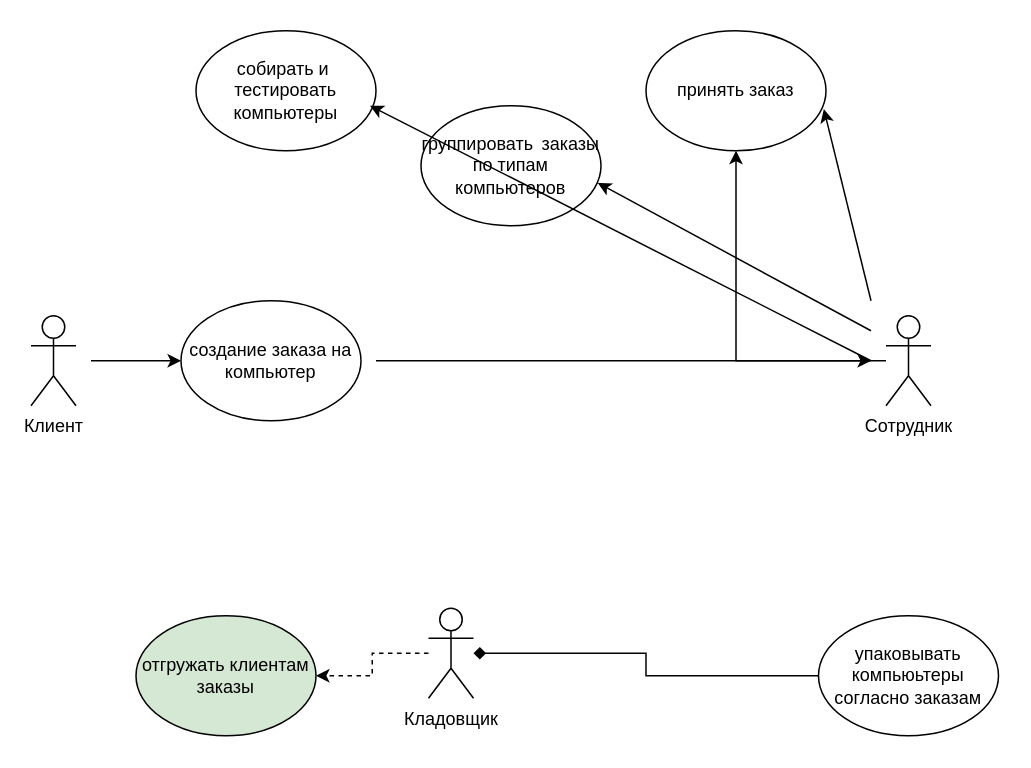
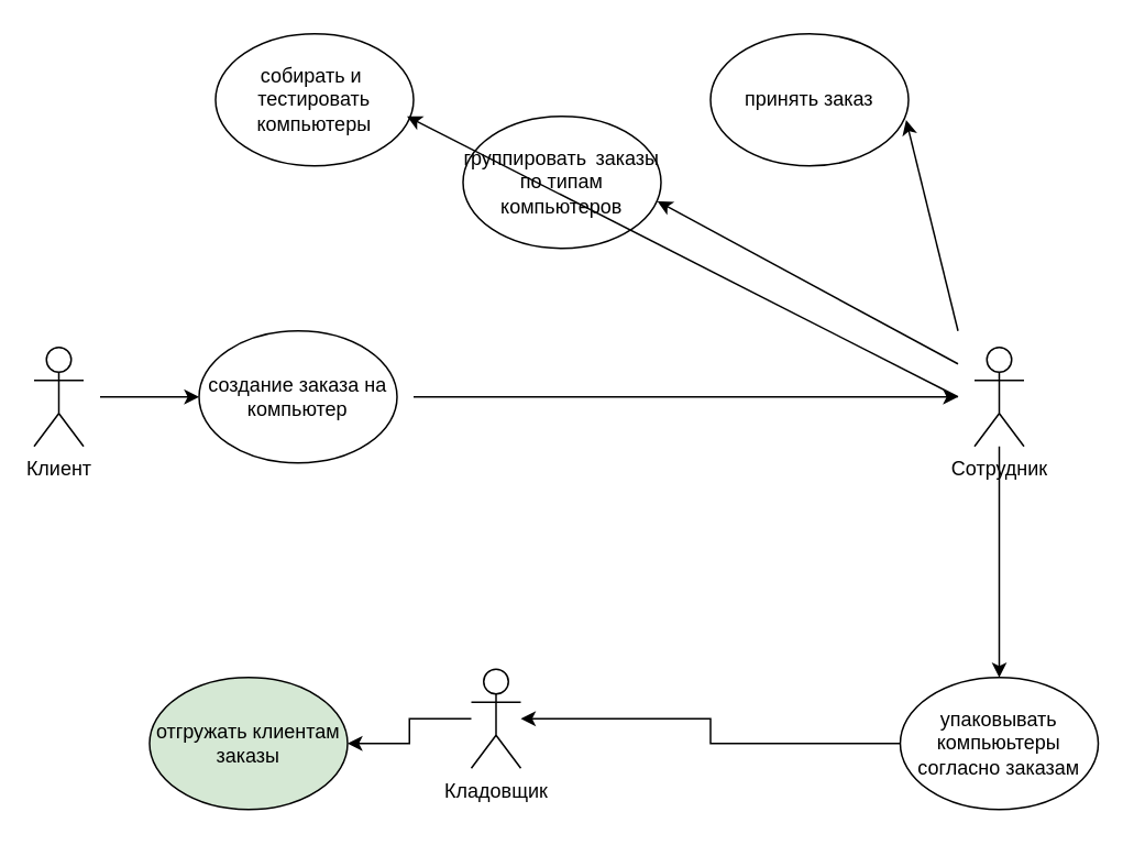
  <mxCell id="0" />
  <mxCell id="1" parent="0" />
- <mxCell id="2" style="edgeStyle=orthogonalEdgeStyle;rounded=0;orthogonalLoop=1;jettySize=auto;html=1;" parent="1" source="3" target="10" edge="1"><mxGeometry relative="1" as="geometry" /></mxCell>
+ <mxCell id="2" style="edgeStyle=orthogonalEdgeStyle;rounded=0;orthogonalLoop=1;jettySize=auto;html=1;entryX=0.5;entryY=0;entryDx=0;entryDy=0;" parent="1" source="3" target="8" edge="1"><mxGeometry relative="1" as="geometry" /></mxCell>
  <mxCell id="3" value="Сотрудник" style="shape=umlActor;verticalLabelPosition=bottom;verticalAlign=top;html=1;outlineConnect=0;" parent="1" vertex="1"><mxGeometry x="590" y="210" width="30" height="60" as="geometry" /></mxCell>
- <mxCell id="4" style="edgeStyle=orthogonalEdgeStyle;rounded=0;orthogonalLoop=1;jettySize=auto;html=1;dashed=1;" parent="1" source="5" target="11" edge="1"><mxGeometry relative="1" as="geometry" /></mxCell>
+ <mxCell id="4" style="edgeStyle=orthogonalEdgeStyle;rounded=0;orthogonalLoop=1;jettySize=auto;html=1;" parent="1" source="5" target="11" edge="1"><mxGeometry relative="1" as="geometry" /></mxCell>
  <mxCell id="5" value="Кладовщик" style="shape=umlActor;verticalLabelPosition=bottom;verticalAlign=top;html=1;outlineConnect=0;" parent="1" vertex="1"><mxGeometry x="285" y="405" width="30" height="60" as="geometry" /></mxCell>
  <mxCell id="6" value="Клиент" style="shape=umlActor;verticalLabelPosition=bottom;verticalAlign=top;html=1;outlineConnect=0;" parent="1" vertex="1"><mxGeometry x="20" y="210" width="30" height="60" as="geometry" /></mxCell>
- <mxCell id="7" style="edgeStyle=orthogonalEdgeStyle;rounded=0;orthogonalLoop=1;jettySize=auto;html=1;endArrow=diamond;" parent="1" source="8" target="5" edge="1"><mxGeometry relative="1" as="geometry" /></mxCell>
+ <mxCell id="7" style="edgeStyle=orthogonalEdgeStyle;rounded=0;orthogonalLoop=1;jettySize=auto;html=1;" parent="1" source="8" target="5" edge="1"><mxGeometry relative="1" as="geometry" /></mxCell>
  <mxCell id="8" value="упаковывать компьюьтеры&lt;br&gt;согласно заказам" style="ellipse;whiteSpace=wrap;html=1;" parent="1" vertex="1"><mxGeometry x="545" y="410" width="120" height="80" as="geometry" /></mxCell>
  <mxCell id="9" value="собирать и&amp;nbsp;&lt;br&gt;тестировать&lt;br&gt;компьютеры" style="ellipse;whiteSpace=wrap;html=1;" parent="1" vertex="1"><mxGeometry x="130" y="20" width="120" height="80" as="geometry" /></mxCell>
  <mxCell id="10" value="принять заказ" style="ellipse;whiteSpace=wrap;html=1;" parent="1" vertex="1"><mxGeometry x="430" y="20" width="120" height="80" as="geometry" /></mxCell>
  <mxCell id="11" value="отгружать клиентам&lt;br&gt;заказы" style="ellipse;whiteSpace=wrap;html=1;fillColor=#d5e8d4;" parent="1" vertex="1"><mxGeometry x="90" y="410" width="120" height="80" as="geometry" /></mxCell>
  <mxCell id="12" value="" style="endArrow=classic;html=1;rounded=0;" edge="1" parent="1" target="13"><mxGeometry width="50" height="50" relative="1" as="geometry"><mxPoint x="60" y="240" as="sourcePoint" /><mxPoint x="120" y="200" as="targetPoint" /></mxGeometry></mxCell>
  <mxCell id="13" value="создание заказа на компьютер" style="ellipse;whiteSpace=wrap;html=1;" vertex="1" parent="1"><mxGeometry x="120" y="200" width="120" height="80" as="geometry" /></mxCell>
  <mxCell id="14" value="группировать&lt;span style=&quot;white-space: pre;&quot;&gt;&#09;&lt;/span&gt;заказы&lt;br&gt;по типам&lt;br&gt;компьютеров&lt;br&gt;" style="ellipse;whiteSpace=wrap;html=1;" parent="1" vertex="1"><mxGeometry x="280" y="70" width="120" height="80" as="geometry" /></mxCell>
  <mxCell id="15" value="" style="endArrow=classic;html=1;rounded=0;entryX=0.988;entryY=0.653;entryDx=0;entryDy=0;entryPerimeter=0;" edge="1" parent="1" target="10"><mxGeometry width="50" height="50" relative="1" as="geometry"><mxPoint x="580" y="200" as="sourcePoint" /><mxPoint x="500" y="120" as="targetPoint" /></mxGeometry></mxCell>
  <mxCell id="16" value="" style="endArrow=classic;html=1;rounded=0;entryX=0.982;entryY=0.643;entryDx=0;entryDy=0;entryPerimeter=0;" edge="1" parent="1" target="14"><mxGeometry width="50" height="50" relative="1" as="geometry"><mxPoint x="580" y="220" as="sourcePoint" /><mxPoint x="500" y="120" as="targetPoint" /></mxGeometry></mxCell>
  <mxCell id="17" value="" style="endArrow=classic;html=1;rounded=0;entryX=0.967;entryY=0.625;entryDx=0;entryDy=0;entryPerimeter=0;" edge="1" parent="1" target="9"><mxGeometry width="50" height="50" relative="1" as="geometry"><mxPoint x="580" y="240" as="sourcePoint" /><mxPoint x="500" y="120" as="targetPoint" /></mxGeometry></mxCell>
  <mxCell id="18" value="" style="endArrow=classic;html=1;rounded=0;" edge="1" parent="1"><mxGeometry width="50" height="50" relative="1" as="geometry"><mxPoint x="250" y="240" as="sourcePoint" /><mxPoint x="580" y="240" as="targetPoint" /></mxGeometry></mxCell>
